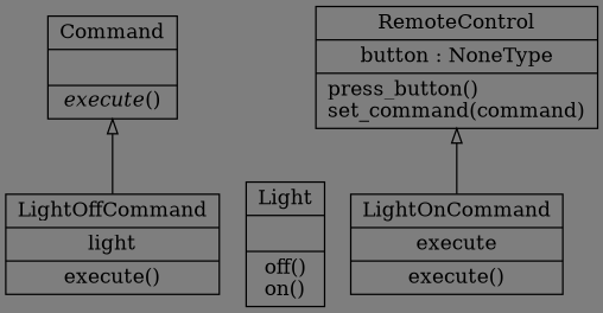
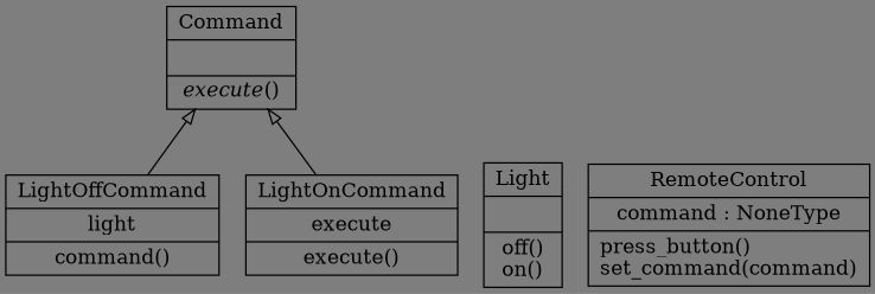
  digraph {
    bgcolor="#7e7e7e"
    rankdir=BT
    node [color=black fontcolor=black shape=record style=solid]
    edge [arrowhead=empty arrowtail=none]
    n1 [label=<{Command|<br ALIGN="LEFT"/>|<I>execute</I>()<br ALIGN="LEFT"/>}>]
    n2 [label=<{Light|<br ALIGN="LEFT"/>|off()<br ALIGN="LEFT"/>on()<br ALIGN="LEFT"/>}>]
-   n3 [label=<{LightOffCommand|light<br ALIGN="LEFT"/>|execute()<br ALIGN="LEFT"/>}>]
+   n3 [label=<{LightOffCommand|light<br ALIGN="LEFT"/>|command()<br ALIGN="LEFT"/>}>]
    n4 [label=<{LightOnCommand|execute<br ALIGN="LEFT"/>|execute()<br ALIGN="LEFT"/>}>]
-   n5 [label=<{RemoteControl|button : NoneType<br ALIGN="LEFT"/>|press_button()<br ALIGN="LEFT"/>set_command(command)<br ALIGN="LEFT"/>}>]
+   n5 [label=<{RemoteControl|command : NoneType<br ALIGN="LEFT"/>|press_button()<br ALIGN="LEFT"/>set_command(command)<br ALIGN="LEFT"/>}>]
    n3 -> n1
-   n4 -> n5
+   n4 -> n1
  }
